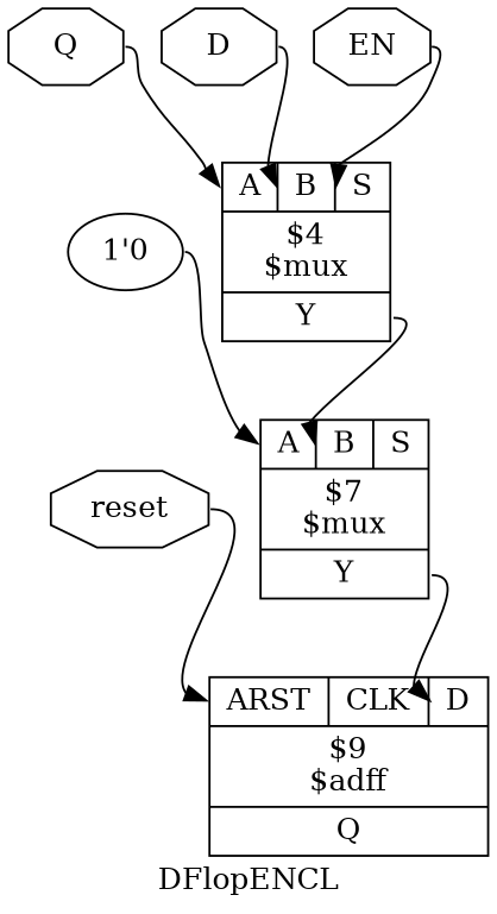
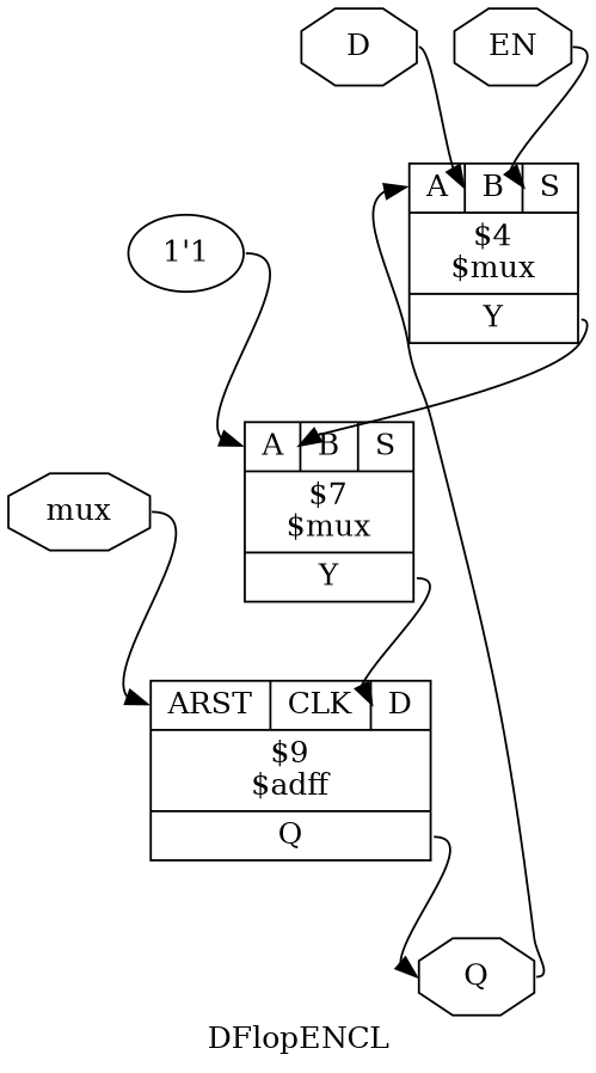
  digraph {
    label=DFlopENCL
    rankdir=TB
    remincross=true
    node [shape=octagon]
    edge [color=black headport="p14:w" tailport=e]
    n1 [color=black fontcolor=black label=D]
    n2 [label="{{<p13> A|<p14> B|<p15> S}|$4\n$mux|{<p16> Y}}" shape=record]
    n3 [label="{{<p13> A|<p14> B|<p15> S}|$7\n$mux|{<p16> Y}}" shape=record]
    n4 [color=black fontcolor=black label=EN]
    n5 [color=black fontcolor=black label=Q]
    n6 [label="{{<p10> ARST|<p11> CLK|<p4> D}|$9\n$adff|{<p6> Q}}" shape=record]
-   n7 [color=black fontcolor=black label=reset]
-   n8 [label="1'0" shape=""]
+   n7 [color=black fontcolor=black label=mux]
+   n8 [label="1'1" shape=""]
    n1 -> n2
    n2 -> n3 [tailport="p16:e"]
    n3 -> n6 [headport="p4:w" tailport="p16:e"]
    n4 -> n2 [headport="p15:w"]
    n5 -> n2 [headport="p13:w"]
+   n6 -> n5 [headport=w tailport="p6:e"]
    n7 -> n6 [headport="p10:w"]
    n8 -> n3 [headport="p13:w"]
  }
